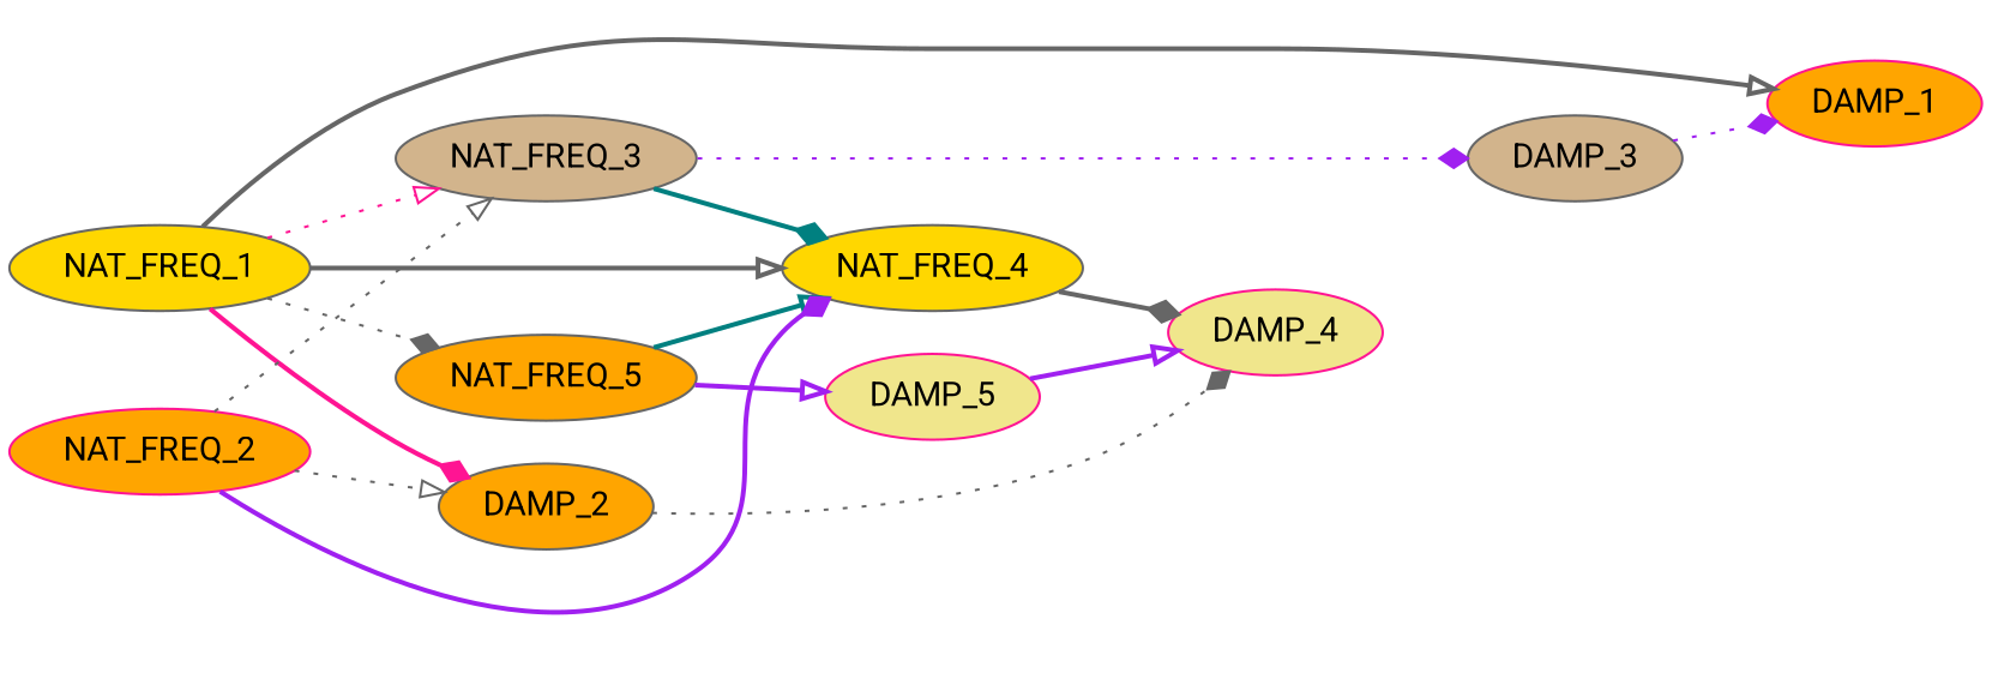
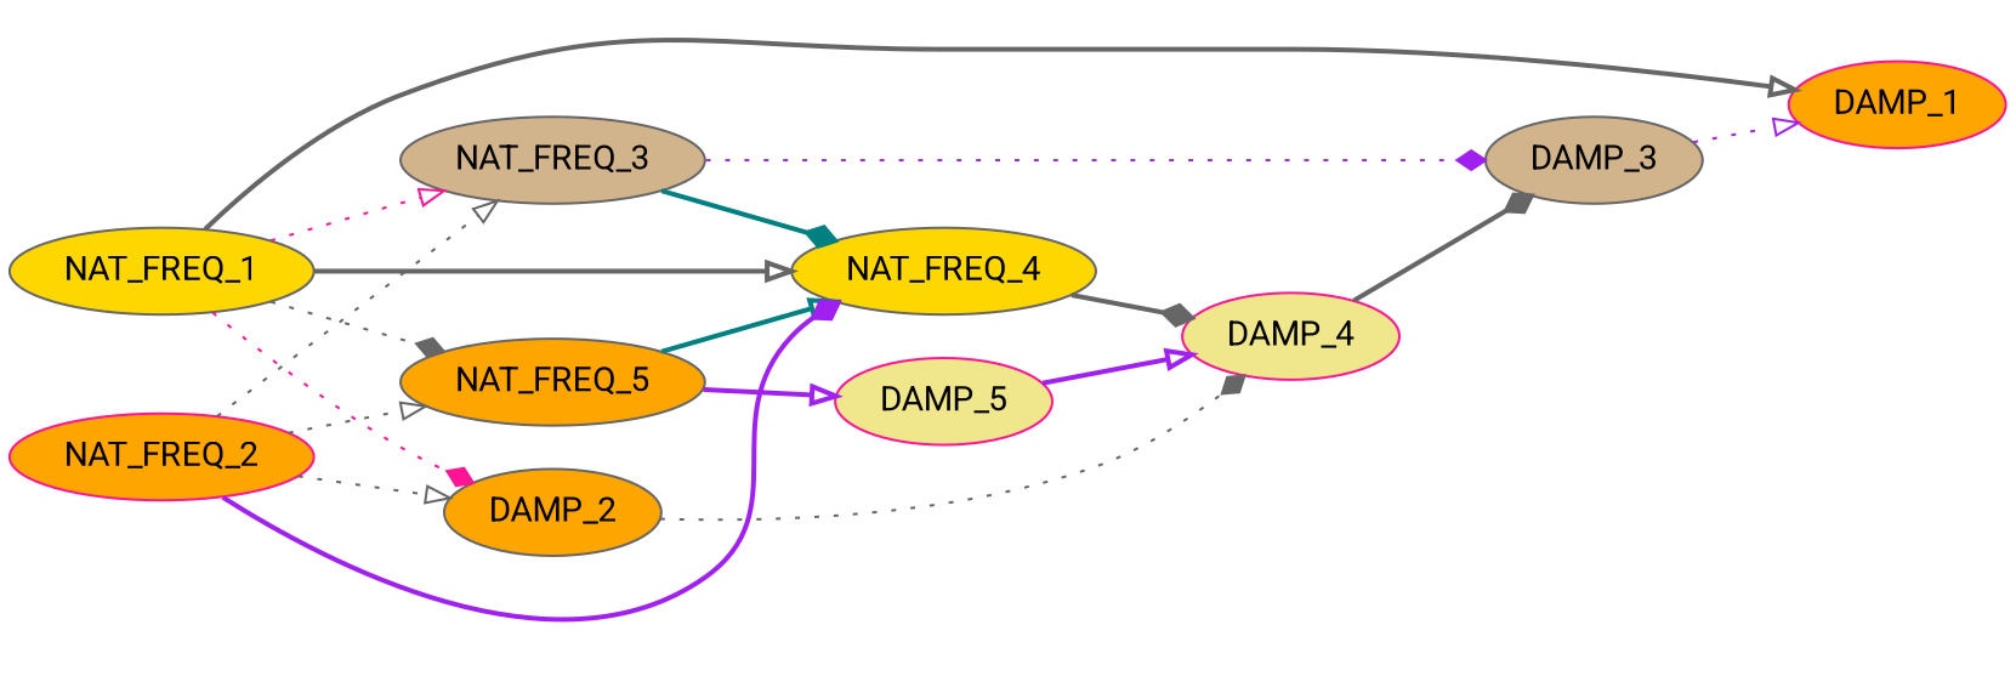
  strict digraph {
    fontname=Roboto
    rankdir=LR
    node [color=gray40 fillcolor=orange fontname=Roboto style=filled]
    edge [arrowhead=onormal color=gray40 fontname=Roboto style=bold]
    NAT_FREQ_1 [fillcolor=gold]
    NAT_FREQ_3 [fillcolor=tan]
    NAT_FREQ_4 [fillcolor=gold]
    NAT_FREQ_5
    DAMP_1 [color=deeppink]
    DAMP_2
    DAMP_3 [fillcolor=tan]
    DAMP_4 [color=deeppink fillcolor=khaki]
    DAMP_5 [color=deeppink fillcolor=khaki]
    NAT_FREQ_2 [color=deeppink]
    NAT_FREQ_1 -> NAT_FREQ_3 [color=deeppink style=dotted]
    NAT_FREQ_1 -> NAT_FREQ_4
    NAT_FREQ_1 -> NAT_FREQ_5 [arrowhead=diamond style=dotted]
    NAT_FREQ_1 -> DAMP_1
-   NAT_FREQ_1 -> DAMP_2 [arrowhead=diamond color=deeppink]
+   NAT_FREQ_1 -> DAMP_2 [arrowhead=diamond color=deeppink style=dotted]
    NAT_FREQ_3 -> NAT_FREQ_4 [arrowhead=diamond color=teal]
    NAT_FREQ_3 -> DAMP_3 [arrowhead=diamond color=purple style=dotted]
    NAT_FREQ_4 -> DAMP_4 [arrowhead=diamond]
    NAT_FREQ_5 -> NAT_FREQ_4 [color=teal]
    NAT_FREQ_5 -> DAMP_5 [color=purple]
    DAMP_2 -> DAMP_4 [arrowhead=diamond style=dotted]
-   DAMP_3 -> DAMP_1 [arrowhead=diamond color=purple style=dotted]
+   DAMP_3 -> DAMP_1 [color=purple style=dotted]
+   DAMP_4 -> DAMP_3 [arrowhead=diamond]
    DAMP_5 -> DAMP_4 [color=purple]
    NAT_FREQ_2 -> NAT_FREQ_3 [style=dotted]
    NAT_FREQ_2 -> NAT_FREQ_4 [arrowhead=diamond color=purple]
+   NAT_FREQ_2 -> NAT_FREQ_5 [style=dotted]
    NAT_FREQ_2 -> DAMP_2 [style=dotted]
  }
